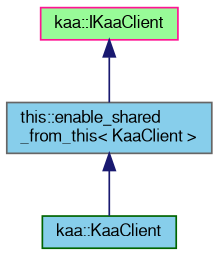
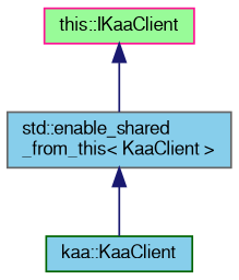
  digraph {
    node [fillcolor=skyblue fontname=FreeSans fontsize=10 shape=record style=filled]
    edge [color=midnightblue dir=back fontname=FreeSans fontsize=10 labelfontname=FreeSans labelfontsize=10 style=solid]
    n1 [color=darkgreen fontcolor=black height=0.2 label="kaa::KaaClient" width=0.4]
-   n2 [color=deeppink fillcolor=palegreen height=0.2 label="kaa::IKaaClient" width=0.4]
-   n3 [color=gray40 height=0.2 label="this::enable_shared\l_from_this\< KaaClient \>" width=0.4]
+   n2 [color=deeppink fillcolor=palegreen height=0.2 label="this::IKaaClient" width=0.4]
+   n3 [color=gray40 height=0.2 label="std::enable_shared\l_from_this\< KaaClient \>" width=0.4]
    n2 -> n3
    n3 -> n1
  }
